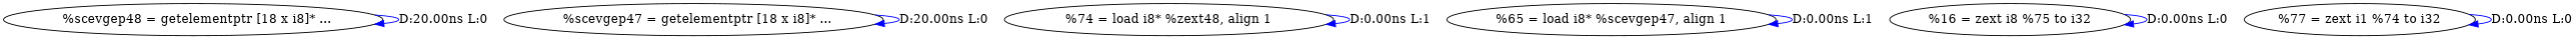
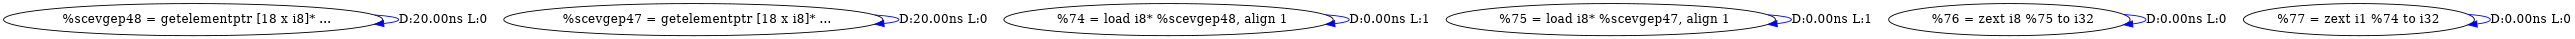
  digraph {
    edge [color=blue]
    n1 [label="  %scevgep48 = getelementptr [18 x i8]* ..."]
    n2 [label="  %scevgep47 = getelementptr [18 x i8]* ..."]
-   n3 [label="%74 = load i8* %zext48, align 1"]
-   n4 [label="%65 = load i8* %scevgep47, align 1"]
-   n5 [label="%16 = zext i8 %75 to i32"]
+   n3 [label="  %74 = load i8* %scevgep48, align 1"]
+   n4 [label="  %75 = load i8* %scevgep47, align 1"]
+   n5 [label="  %76 = zext i8 %75 to i32"]
    n6 [label="%77 = zext i1 %74 to i32"]
    n1 -> n1 [label="D:20.00ns L:0"]
    n2 -> n2 [label="D:20.00ns L:0"]
    n3 -> n3 [label="D:0.00ns L:1"]
    n4 -> n4 [label="D:0.00ns L:1"]
    n5 -> n5 [label="D:0.00ns L:0"]
    n6 -> n6 [label="D:0.00ns L:0"]
  }
